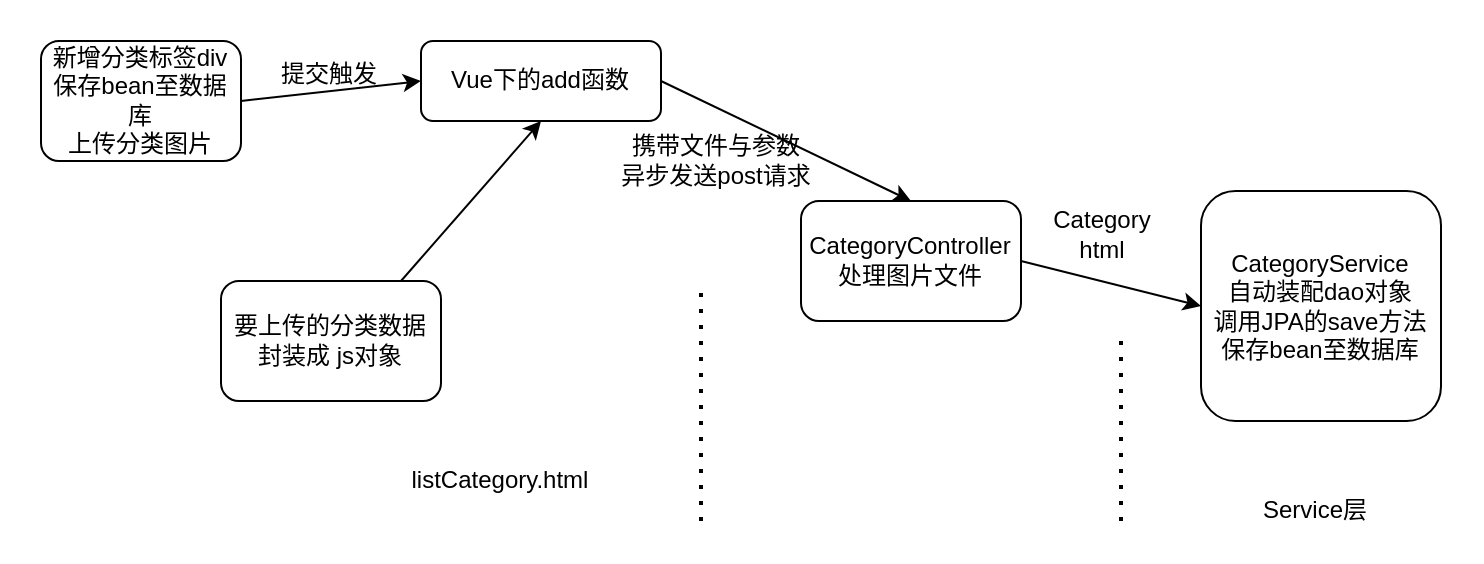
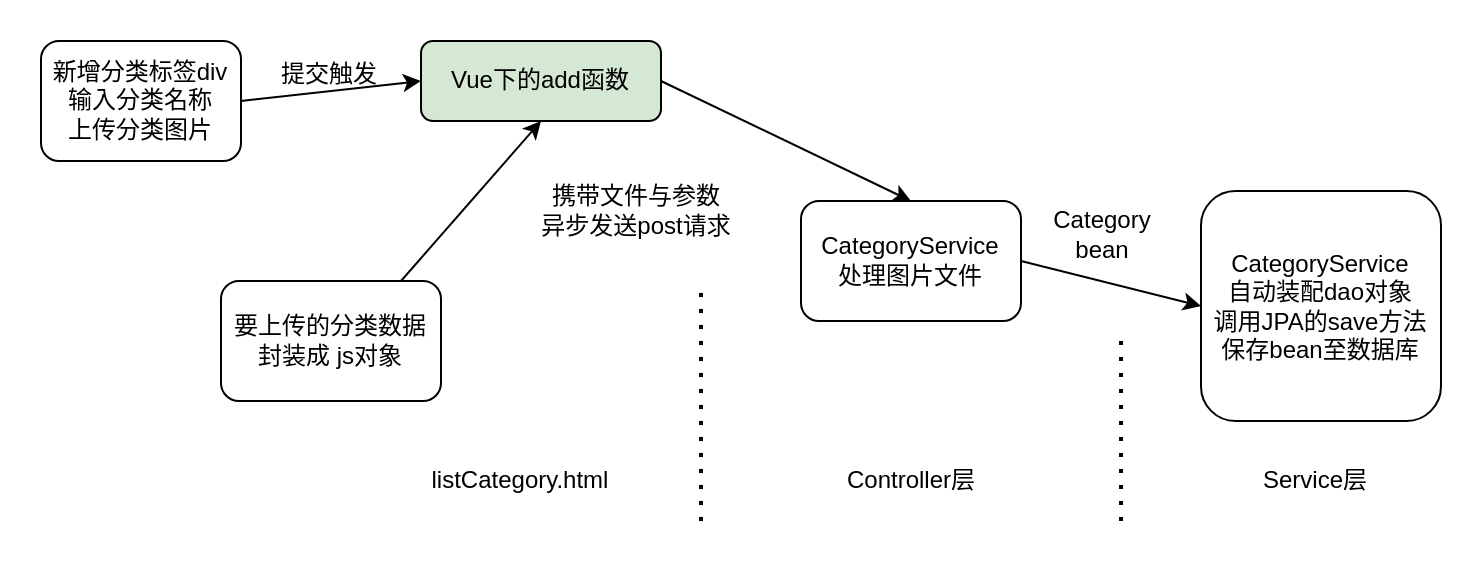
  <mxCell id="0" />
  <mxCell id="1" parent="0" />
- <mxCell id="2" value="新增分类标签div&lt;br&gt;保存bean至数据库&lt;br&gt;上传分类图片" style="rounded=1;whiteSpace=wrap;html=1;" vertex="1" parent="1"><mxGeometry x="20" y="20" width="100" height="60" as="geometry" /></mxCell>
+ <mxCell id="2" value="新增分类标签div&lt;br&gt;输入分类名称&lt;br&gt;上传分类图片" style="rounded=1;whiteSpace=wrap;html=1;" vertex="1" parent="1"><mxGeometry x="20" y="20" width="100" height="60" as="geometry" /></mxCell>
  <mxCell id="3" value="要上传的分类数据&lt;br&gt;封装成 js对象" style="rounded=1;whiteSpace=wrap;html=1;" vertex="1" parent="1"><mxGeometry x="110" y="140" width="110" height="60" as="geometry" /></mxCell>
- <mxCell id="4" value="Vue下的add函数" style="rounded=1;whiteSpace=wrap;html=1;" vertex="1" parent="1"><mxGeometry x="210" y="20" width="120" height="40" as="geometry" /></mxCell>
+ <mxCell id="4" value="Vue下的add函数" style="rounded=1;whiteSpace=wrap;html=1;fillColor=#d5e8d4;" vertex="1" parent="1"><mxGeometry x="210" y="20" width="120" height="40" as="geometry" /></mxCell>
  <mxCell id="5" value="" style="endArrow=classic;html=1;entryX=0.5;entryY=1;entryDx=0;entryDy=0;" edge="1" parent="1" target="4"><mxGeometry width="50" height="50" relative="1" as="geometry"><mxPoint x="200" y="140" as="sourcePoint" /><mxPoint x="250" y="90" as="targetPoint" /></mxGeometry></mxCell>
  <mxCell id="6" value="" style="endArrow=classic;html=1;entryX=0;entryY=0.5;entryDx=0;entryDy=0;" edge="1" parent="1" target="4"><mxGeometry width="50" height="50" relative="1" as="geometry"><mxPoint x="120" y="50" as="sourcePoint" /><mxPoint x="170" y="0" as="targetPoint" /></mxGeometry></mxCell>
  <mxCell id="7" value="提交触发" style="text;html=1;strokeColor=none;fillColor=none;align=center;verticalAlign=middle;whiteSpace=wrap;rounded=0;" vertex="1" parent="1"><mxGeometry x="131.5" y="27" width="65" height="20" as="geometry" /></mxCell>
- <mxCell id="8" value="CategoryController&lt;br&gt;处理图片文件" style="rounded=1;whiteSpace=wrap;html=1;" vertex="1" parent="1"><mxGeometry x="400" y="100" width="110" height="60" as="geometry" /></mxCell>
+ <mxCell id="8" value="CategoryService&lt;br&gt;处理图片文件" style="rounded=1;whiteSpace=wrap;html=1;" vertex="1" parent="1"><mxGeometry x="400" y="100" width="110" height="60" as="geometry" /></mxCell>
  <mxCell id="9" value="" style="endArrow=classic;html=1;entryX=0.5;entryY=0;entryDx=0;entryDy=0;" edge="1" parent="1" target="8"><mxGeometry width="50" height="50" relative="1" as="geometry"><mxPoint x="330" y="40" as="sourcePoint" /><mxPoint x="380" y="-10" as="targetPoint" /></mxGeometry></mxCell>
- <mxCell id="10" value="携带文件与参数&lt;br&gt;异步发送post请求" style="text;html=1;strokeColor=none;fillColor=none;align=center;verticalAlign=middle;whiteSpace=wrap;rounded=0;" vertex="1" parent="1"><mxGeometry x="300" y="70" width="116" height="20" as="geometry" /></mxCell>
+ <mxCell id="10" value="携带文件与参数&lt;br&gt;异步发送post请求" style="text;html=1;strokeColor=none;fillColor=none;align=center;verticalAlign=middle;whiteSpace=wrap;rounded=0;" vertex="1" parent="1"><mxGeometry x="260" y="95" width="116" height="20" as="geometry" /></mxCell>
  <mxCell id="11" value="CategoryService&lt;br&gt;自动装配dao对象&lt;br&gt;调用JPA的save方法&lt;br&gt;保存bean至数据库" style="rounded=1;whiteSpace=wrap;html=1;" vertex="1" parent="1"><mxGeometry x="600" y="95" width="120" height="115" as="geometry" /></mxCell>
  <mxCell id="12" value="" style="endArrow=classic;html=1;entryX=0;entryY=0.5;entryDx=0;entryDy=0;" edge="1" parent="1" target="11"><mxGeometry width="50" height="50" relative="1" as="geometry"><mxPoint x="510" y="130" as="sourcePoint" /><mxPoint x="560" y="80" as="targetPoint" /></mxGeometry></mxCell>
- <mxCell id="13" value="Category&lt;br&gt;html" style="text;html=1;strokeColor=none;fillColor=none;align=center;verticalAlign=middle;whiteSpace=wrap;rounded=0;" vertex="1" parent="1"><mxGeometry x="521" y="104" width="60" height="25" as="geometry" /></mxCell>
+ <mxCell id="13" value="Category&lt;br&gt;bean" style="text;html=1;strokeColor=none;fillColor=none;align=center;verticalAlign=middle;whiteSpace=wrap;rounded=0;" vertex="1" parent="1"><mxGeometry x="521" y="104" width="60" height="25" as="geometry" /></mxCell>
  <mxCell id="14" value="" style="endArrow=none;dashed=1;html=1;dashPattern=1 3;strokeWidth=2;" edge="1" parent="1"><mxGeometry width="50" height="50" relative="1" as="geometry"><mxPoint x="350" y="260" as="sourcePoint" /><mxPoint x="350" y="140" as="targetPoint" /></mxGeometry></mxCell>
  <mxCell id="15" value="" style="endArrow=none;dashed=1;html=1;dashPattern=1 3;strokeWidth=2;" edge="1" parent="1"><mxGeometry width="50" height="50" relative="1" as="geometry"><mxPoint x="560" y="260" as="sourcePoint" /><mxPoint x="560" y="170" as="targetPoint" /></mxGeometry></mxCell>
- <mxCell id="16" value="listCategory.html" style="text;html=1;strokeColor=none;fillColor=none;align=center;verticalAlign=middle;whiteSpace=wrap;rounded=0;" vertex="1" parent="1"><mxGeometry x="200" y="230" width="100" height="20" as="geometry" /></mxCell>
- <mxCell id="18" value="Service层" style="text;html=1;strokeColor=none;fillColor=none;align=center;verticalAlign=middle;whiteSpace=wrap;rounded=0;" vertex="1" parent="1"><mxGeometry x="620" y="245" width="75" height="20" as="geometry" /></mxCell>
+ <mxCell id="16" value="listCategory.html" style="text;html=1;strokeColor=none;fillColor=none;align=center;verticalAlign=middle;whiteSpace=wrap;rounded=0;" vertex="1" parent="1"><mxGeometry x="210" y="230" width="100" height="20" as="geometry" /></mxCell>
+ <mxCell id="17" value="Controller层" style="text;html=1;strokeColor=none;fillColor=none;align=center;verticalAlign=middle;whiteSpace=wrap;rounded=0;" vertex="1" parent="1"><mxGeometry x="417.5" y="230" width="75" height="20" as="geometry" /></mxCell>
+ <mxCell id="18" value="Service层" style="text;html=1;strokeColor=none;fillColor=none;align=center;verticalAlign=middle;whiteSpace=wrap;rounded=0;" vertex="1" parent="1"><mxGeometry x="620" y="230" width="75" height="20" as="geometry" /></mxCell>
